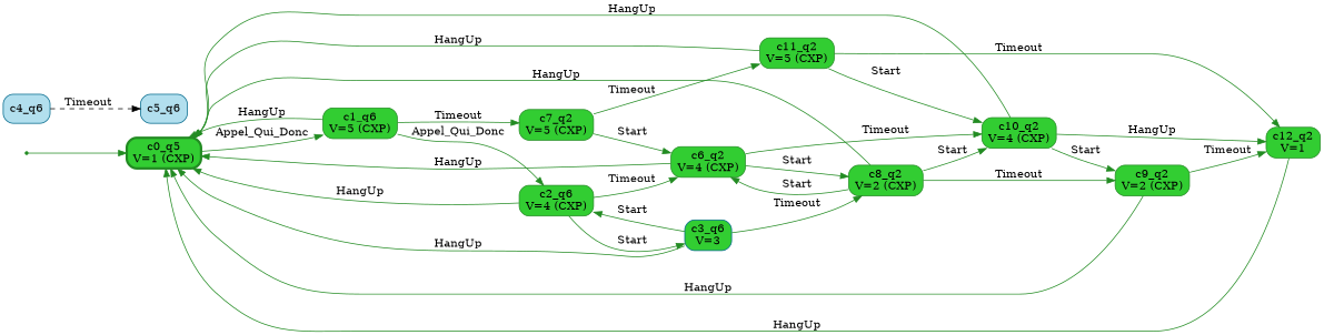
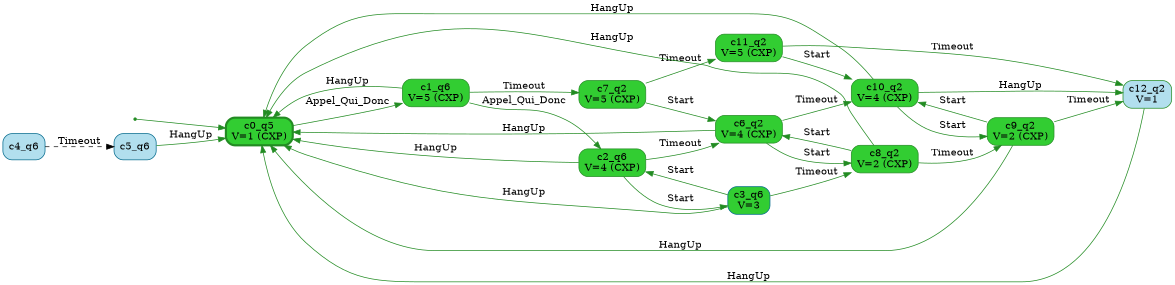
  digraph {
    rankdir=LR
    node [color=forestgreen shape=box fillcolor=limegreen style="rounded, filled"]
    edge [color=forestgreen]
    __invisible__ [shape=point fillcolor="" style=""]
    n2 [label="c0_q5\nV=1 (CXP)" penwidth=3]
    n3 [label="c1_q6\nV=5 (CXP)"]
    n4 [label="c2_q6\nV=4 (CXP)"]
    n5 [label="c7_q2\nV=5 (CXP)"]
    n6 [label="c6_q2\nV=4 (CXP)"]
    n7 [color=deepskyblue4 label="c3_q6\nV=3"]
    n8 [label="c11_q2\nV=5 (CXP)"]
    n9 [label="c8_q2\nV=2 (CXP)"]
    n10 [label="c10_q2\nV=4 (CXP)"]
    n11 [label="c9_q2\nV=2 (CXP)"]
-   n12 [label="c12_q2\nV=1"]
+   n12 [fillcolor=lightblue2 label="c12_q2\nV=1"]
    n13 [color=deepskyblue4 fillcolor=lightblue2 label=c4_q6]
    n14 [color=deepskyblue4 fillcolor=lightblue2 label=c5_q6]
    __invisible__ -> n2
    n2 -> n3 [label=Appel_Qui_Donc]
    n3 -> n2 [label=HangUp]
    n3 -> n4 [label=Appel_Qui_Donc]
    n3 -> n5 [label=Timeout]
    n4 -> n2 [label=HangUp]
    n4 -> n6 [label=Timeout]
    n4 -> n7 [label=Start]
    n5 -> n6 [label=Start]
    n5 -> n8 [label=Timeout]
    n6 -> n2 [label=HangUp]
    n6 -> n9 [label=Start]
    n6 -> n10 [label=Timeout]
    n7 -> n2 [label=HangUp]
    n7 -> n4 [label=Start]
    n7 -> n9 [label=Timeout]
-   n8 -> n2 [label=HangUp]
+   n14 -> n2 [label=HangUp]
    n8 -> n10 [label=Start]
    n8 -> n12 [label=Timeout]
    n9 -> n2 [label=HangUp]
    n9 -> n6 [label=Start]
    n9 -> n11 [label=Timeout]
    n10 -> n2 [label=HangUp]
    n10 -> n11 [label=Start]
    n10 -> n12 [label=HangUp]
    n11 -> n2 [label=HangUp]
-   n9 -> n10 [label=Start]
+   n11 -> n10 [label=Start]
    n11 -> n12 [label=Timeout]
    n12 -> n2 [label=HangUp]
    n13 -> n14 [color=black label=Timeout style=dashed]
  }
